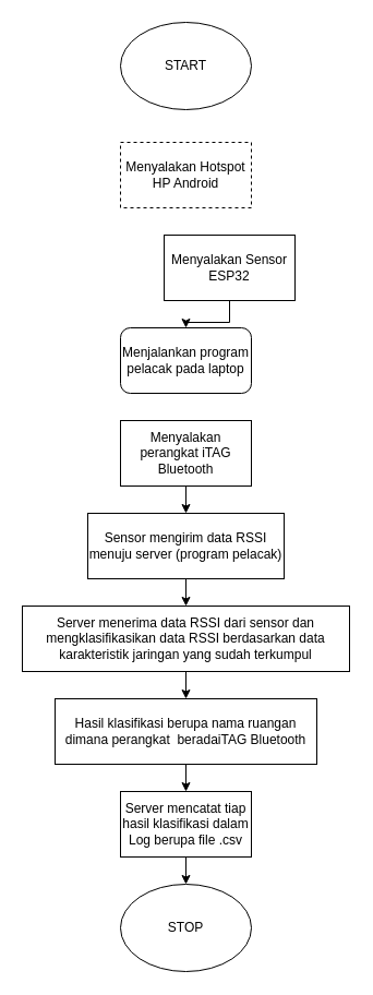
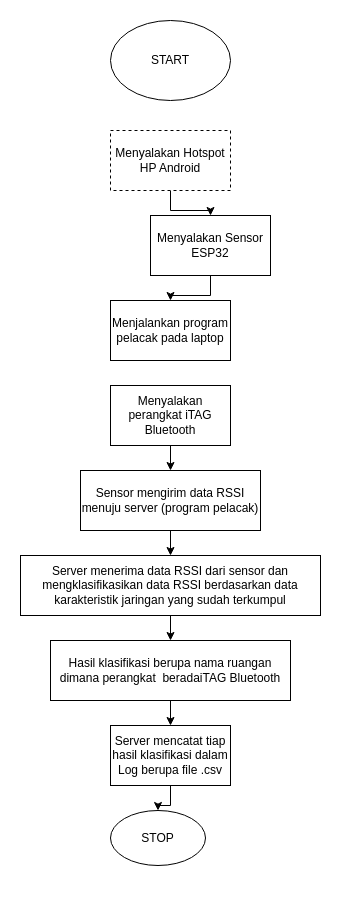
  <mxCell id="0" />
  <mxCell id="1" parent="0" />
  <mxCell id="2" value="START" style="ellipse;whiteSpace=wrap;html=1;" vertex="1" parent="1"><mxGeometry x="110" y="20" width="120" height="80" as="geometry" /></mxCell>
+ <mxCell id="3" value="" style="edgeStyle=orthogonalEdgeStyle;rounded=0;orthogonalLoop=1;jettySize=auto;html=1;" edge="1" parent="1" source="4" target="7"><mxGeometry relative="1" as="geometry" /></mxCell>
  <mxCell id="4" value="Menyalakan Hotspot HP Android" style="rounded=0;whiteSpace=wrap;html=1;dashed=1;" vertex="1" parent="1"><mxGeometry x="110" y="130" width="120" height="60" as="geometry" /></mxCell>
- <mxCell id="5" value="Menjalankan program pelacak pada laptop" style="whiteSpace=wrap;html=1;rounded=1;" vertex="1" parent="1"><mxGeometry x="110" y="300" width="120" height="60" as="geometry" /></mxCell>
+ <mxCell id="5" value="Menjalankan program pelacak pada laptop" style="rounded=0;whiteSpace=wrap;html=1;" vertex="1" parent="1"><mxGeometry x="110" y="300" width="120" height="60" as="geometry" /></mxCell>
  <mxCell id="6" value="" style="edgeStyle=orthogonalEdgeStyle;rounded=0;orthogonalLoop=1;jettySize=auto;html=1;" edge="1" parent="1" source="7" target="5"><mxGeometry relative="1" as="geometry" /></mxCell>
  <mxCell id="7" value="Menyalakan Sensor ESP32" style="rounded=0;whiteSpace=wrap;html=1;" vertex="1" parent="1"><mxGeometry x="150" y="215" width="120" height="60" as="geometry" /></mxCell>
  <mxCell id="8" value="" style="edgeStyle=orthogonalEdgeStyle;rounded=0;orthogonalLoop=1;jettySize=auto;html=1;" edge="1" parent="1" source="9" target="11"><mxGeometry relative="1" as="geometry" /></mxCell>
  <mxCell id="9" value="Menyalakan perangkat &lt;span lang=&quot;IN&quot;&gt;iTAG Bluetooth&lt;/span&gt;" style="rounded=0;whiteSpace=wrap;html=1;" vertex="1" parent="1"><mxGeometry x="110" y="385" width="120" height="60" as="geometry" /></mxCell>
  <mxCell id="10" value="" style="edgeStyle=orthogonalEdgeStyle;rounded=0;orthogonalLoop=1;jettySize=auto;html=1;" edge="1" parent="1" source="11" target="13"><mxGeometry relative="1" as="geometry" /></mxCell>
  <mxCell id="11" value="Sensor mengirim data RSSI menuju server (program pelacak)" style="rounded=0;whiteSpace=wrap;html=1;" vertex="1" parent="1"><mxGeometry x="80" y="470" width="180" height="60" as="geometry" /></mxCell>
  <mxCell id="12" value="" style="edgeStyle=orthogonalEdgeStyle;rounded=0;orthogonalLoop=1;jettySize=auto;html=1;" edge="1" parent="1" source="13" target="15"><mxGeometry relative="1" as="geometry" /></mxCell>
  <mxCell id="13" value="Server menerima data RSSI dari sensor dan mengklasifikasikan data RSSI berdasarkan data karakteristik jaringan yang sudah terkumpul" style="rounded=0;whiteSpace=wrap;html=1;" vertex="1" parent="1"><mxGeometry x="20" y="555" width="300" height="60" as="geometry" /></mxCell>
  <mxCell id="14" value="" style="edgeStyle=orthogonalEdgeStyle;rounded=0;orthogonalLoop=1;jettySize=auto;html=1;" edge="1" parent="1" source="15" target="18"><mxGeometry relative="1" as="geometry" /></mxCell>
  <mxCell id="15" value="Hasil klasifikasi berupa nama ruangan dimana perangkat&amp;nbsp; &lt;span lang=&quot;IN&quot;&gt;beradaiTAG Bluetooth&lt;/span&gt;" style="rounded=0;whiteSpace=wrap;html=1;" vertex="1" parent="1"><mxGeometry x="50" y="640" width="240" height="60" as="geometry" /></mxCell>
- <mxCell id="16" value="STOP" style="ellipse;whiteSpace=wrap;html=1;" vertex="1" parent="1"><mxGeometry x="110" y="810" width="120" height="80" as="geometry" /></mxCell>
+ <mxCell id="16" value="STOP" style="ellipse;whiteSpace=wrap;html=1;" vertex="1" parent="1"><mxGeometry x="110" y="810" width="95" height="55" as="geometry" /></mxCell>
  <mxCell id="17" value="" style="edgeStyle=orthogonalEdgeStyle;rounded=0;orthogonalLoop=1;jettySize=auto;html=1;" edge="1" parent="1" source="18" target="16"><mxGeometry relative="1" as="geometry" /></mxCell>
  <mxCell id="18" value="Server mencatat tiap hasil klasifikasi dalam Log berupa file .csv" style="rounded=0;whiteSpace=wrap;html=1;" vertex="1" parent="1"><mxGeometry x="110" y="725" width="120" height="60" as="geometry" /></mxCell>
